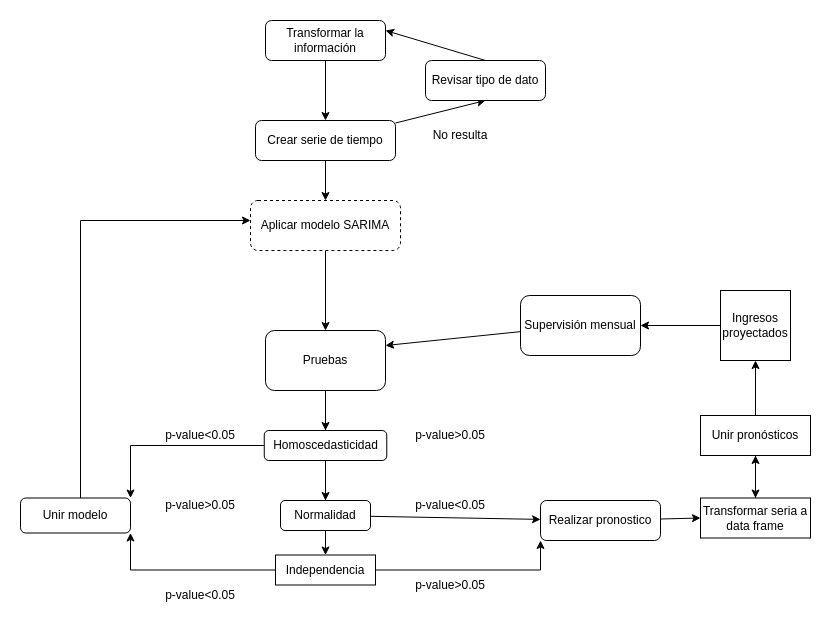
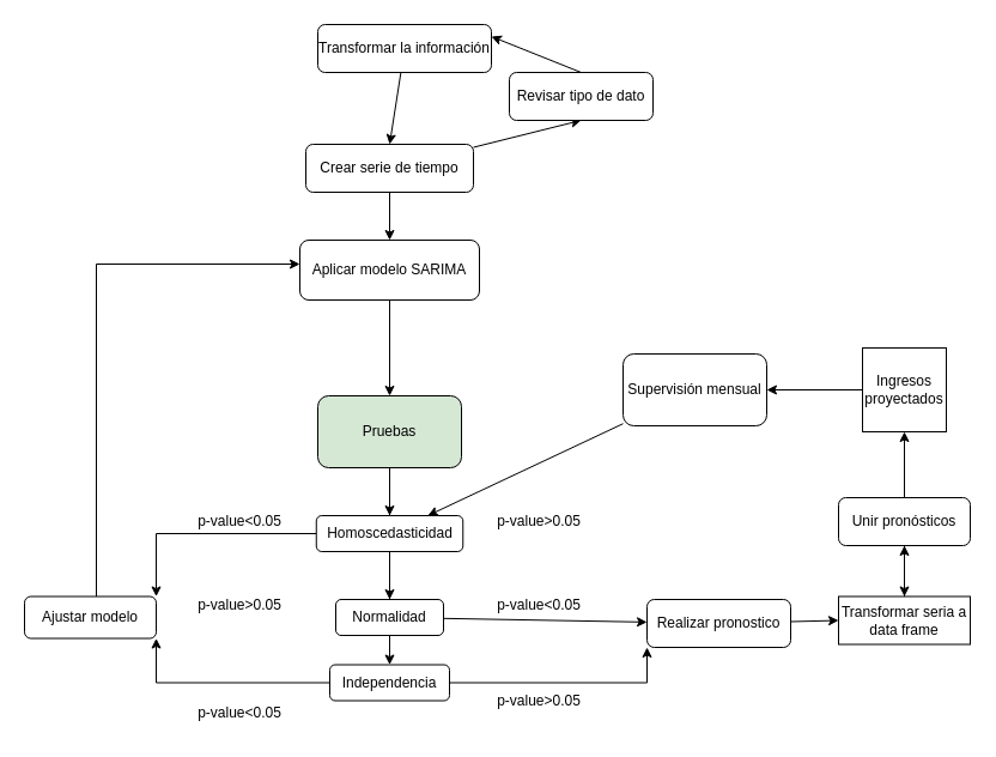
  <mxCell id="0" />
  <mxCell id="1" parent="0" />
  <mxCell id="2" style="edgeStyle=none;rounded=0;orthogonalLoop=1;jettySize=auto;html=1;entryX=0.5;entryY=0;entryDx=0;entryDy=0;" edge="1" parent="1" source="3" target="6"><mxGeometry relative="1" as="geometry" /></mxCell>
- <mxCell id="3" value="Transformar la información" style="rounded=1;whiteSpace=wrap;html=1;fontSize=12;glass=0;strokeWidth=1;shadow=0;" parent="1" vertex="1"><mxGeometry x="265" y="20" width="120" height="40" as="geometry" /></mxCell>
+ <mxCell id="3" value="Transformar la información" style="rounded=1;whiteSpace=wrap;html=1;fontSize=12;glass=0;strokeWidth=1;shadow=0;" parent="1" vertex="1"><mxGeometry x="265" y="20" width="145" height="40" as="geometry" /></mxCell>
  <mxCell id="4" style="edgeStyle=none;rounded=0;orthogonalLoop=1;jettySize=auto;html=1;entryX=0.5;entryY=1;entryDx=0;entryDy=0;" edge="1" parent="1" source="6" target="8"><mxGeometry relative="1" as="geometry" /></mxCell>
  <mxCell id="5" style="edgeStyle=none;rounded=0;orthogonalLoop=1;jettySize=auto;html=1;entryX=0.5;entryY=0;entryDx=0;entryDy=0;" edge="1" parent="1" source="6" target="11"><mxGeometry relative="1" as="geometry" /></mxCell>
  <mxCell id="6" value="Crear serie de tiempo" style="rounded=1;whiteSpace=wrap;html=1;" vertex="1" parent="1"><mxGeometry x="255" y="120" width="140" height="40" as="geometry" /></mxCell>
  <mxCell id="7" style="edgeStyle=none;rounded=0;orthogonalLoop=1;jettySize=auto;html=1;exitX=0.5;exitY=0;exitDx=0;exitDy=0;entryX=1;entryY=0.25;entryDx=0;entryDy=0;" edge="1" parent="1" source="8" target="3"><mxGeometry relative="1" as="geometry" /></mxCell>
  <mxCell id="8" value="Revisar tipo de dato" style="rounded=1;whiteSpace=wrap;html=1;" vertex="1" parent="1"><mxGeometry x="425" y="60" width="120" height="40" as="geometry" /></mxCell>
- <mxCell id="9" value="&lt;div&gt;No resulta&lt;/div&gt;" style="text;html=1;align=center;verticalAlign=middle;whiteSpace=wrap;rounded=0;" vertex="1" parent="1"><mxGeometry x="425" y="120" width="70" height="30" as="geometry" /></mxCell>
  <mxCell id="10" style="edgeStyle=none;rounded=0;orthogonalLoop=1;jettySize=auto;html=1;" edge="1" parent="1" source="11" target="15"><mxGeometry relative="1" as="geometry"><mxPoint x="325" y="420" as="targetPoint" /></mxGeometry></mxCell>
- <mxCell id="11" value="Aplicar modelo SARIMA" style="rounded=1;whiteSpace=wrap;html=1;dashed=1;" vertex="1" parent="1"><mxGeometry x="250" y="200" width="150" height="50" as="geometry" /></mxCell>
+ <mxCell id="11" value="Aplicar modelo SARIMA" style="rounded=1;whiteSpace=wrap;html=1;" vertex="1" parent="1"><mxGeometry x="250" y="200" width="150" height="50" as="geometry" /></mxCell>
  <mxCell id="12" style="edgeStyle=none;rounded=0;orthogonalLoop=1;jettySize=auto;html=1;" edge="1" parent="1" source="15" target="22"><mxGeometry relative="1" as="geometry" /></mxCell>
  <mxCell id="13" style="edgeStyle=none;rounded=0;orthogonalLoop=1;jettySize=auto;html=1;entryX=0.5;entryY=0;entryDx=0;entryDy=0;" edge="1" parent="1" source="15" target="17"><mxGeometry relative="1" as="geometry" /></mxCell>
  <mxCell id="14" style="edgeStyle=none;rounded=0;orthogonalLoop=1;jettySize=auto;html=1;entryX=0.5;entryY=0;entryDx=0;entryDy=0;" edge="1" parent="1" source="15" target="20"><mxGeometry relative="1" as="geometry"><Array as="points" /></mxGeometry></mxCell>
- <mxCell id="15" value="Pruebas" style="rounded=1;whiteSpace=wrap;html=1;" vertex="1" parent="1"><mxGeometry x="265" y="330" width="120" height="60" as="geometry" /></mxCell>
+ <mxCell id="15" value="Pruebas" style="rounded=1;whiteSpace=wrap;html=1;fillColor=#d5e8d4;" vertex="1" parent="1"><mxGeometry x="265" y="330" width="120" height="60" as="geometry" /></mxCell>
  <mxCell id="16" style="edgeStyle=none;rounded=0;orthogonalLoop=1;jettySize=auto;html=1;" edge="1" parent="1" source="17" target="24"><mxGeometry relative="1" as="geometry" /></mxCell>
  <mxCell id="17" value="Normalidad" style="rounded=1;whiteSpace=wrap;html=1;" vertex="1" parent="1"><mxGeometry x="280" y="500" width="90" height="30" as="geometry" /></mxCell>
  <mxCell id="18" style="edgeStyle=orthogonalEdgeStyle;rounded=0;orthogonalLoop=1;jettySize=auto;html=1;exitX=1;exitY=0.5;exitDx=0;exitDy=0;entryX=0;entryY=1;entryDx=0;entryDy=0;" edge="1" parent="1" source="20" target="24"><mxGeometry relative="1" as="geometry" /></mxCell>
  <mxCell id="19" style="edgeStyle=orthogonalEdgeStyle;rounded=0;orthogonalLoop=1;jettySize=auto;html=1;exitX=0;exitY=0.5;exitDx=0;exitDy=0;entryX=1;entryY=1;entryDx=0;entryDy=0;" edge="1" parent="1" source="20" target="32"><mxGeometry relative="1" as="geometry" /></mxCell>
- <mxCell id="20" value="Independencia" style="whiteSpace=wrap;html=1;rounded=0;" vertex="1" parent="1"><mxGeometry x="275" y="554.5" width="100" height="30" as="geometry" /></mxCell>
+ <mxCell id="20" value="Independencia" style="rounded=1;whiteSpace=wrap;html=1;" vertex="1" parent="1"><mxGeometry x="275" y="554.5" width="100" height="30" as="geometry" /></mxCell>
  <mxCell id="21" style="edgeStyle=orthogonalEdgeStyle;rounded=0;orthogonalLoop=1;jettySize=auto;html=1;entryX=1;entryY=0;entryDx=0;entryDy=0;" edge="1" parent="1" source="22" target="32"><mxGeometry relative="1" as="geometry" /></mxCell>
  <mxCell id="22" value="Homoscedasticidad" style="rounded=1;whiteSpace=wrap;html=1;" vertex="1" parent="1"><mxGeometry x="263.75" y="430" width="122.5" height="30" as="geometry" /></mxCell>
  <mxCell id="23" style="rounded=0;orthogonalLoop=1;jettySize=auto;html=1;entryX=0;entryY=0.5;entryDx=0;entryDy=0;" edge="1" parent="1" source="24" target="34"><mxGeometry relative="1" as="geometry" /></mxCell>
  <mxCell id="24" value="Realizar pronostico" style="rounded=1;whiteSpace=wrap;html=1;" vertex="1" parent="1"><mxGeometry x="540" y="500" width="120" height="40" as="geometry" /></mxCell>
  <mxCell id="25" value="p-value&amp;gt;0.05" style="text;html=1;align=center;verticalAlign=middle;whiteSpace=wrap;rounded=0;" vertex="1" parent="1"><mxGeometry x="410" y="420" width="80" height="30" as="geometry" /></mxCell>
  <mxCell id="26" value="p-value&amp;gt;0.05" style="text;html=1;align=center;verticalAlign=middle;whiteSpace=wrap;rounded=0;" vertex="1" parent="1"><mxGeometry x="160" y="490" width="80" height="30" as="geometry" /></mxCell>
  <mxCell id="27" value="p-value&amp;gt;0.05" style="text;html=1;align=center;verticalAlign=middle;whiteSpace=wrap;rounded=0;" vertex="1" parent="1"><mxGeometry x="410" y="570" width="80" height="30" as="geometry" /></mxCell>
  <mxCell id="28" value="p-value&amp;lt;0.05" style="text;html=1;align=center;verticalAlign=middle;whiteSpace=wrap;rounded=0;" vertex="1" parent="1"><mxGeometry x="160" y="580" width="80" height="30" as="geometry" /></mxCell>
  <mxCell id="29" value="p-value&amp;lt;0.05" style="text;html=1;align=center;verticalAlign=middle;whiteSpace=wrap;rounded=0;" vertex="1" parent="1"><mxGeometry x="410" y="490" width="80" height="30" as="geometry" /></mxCell>
  <mxCell id="30" value="p-value&amp;lt;0.05" style="text;html=1;align=center;verticalAlign=middle;whiteSpace=wrap;rounded=0;" vertex="1" parent="1"><mxGeometry x="160" y="420" width="80" height="30" as="geometry" /></mxCell>
  <mxCell id="31" style="edgeStyle=orthogonalEdgeStyle;rounded=0;orthogonalLoop=1;jettySize=auto;html=1;" edge="1" parent="1" source="32" target="11"><mxGeometry relative="1" as="geometry"><Array as="points"><mxPoint x="80" y="220" /></Array></mxGeometry></mxCell>
- <mxCell id="32" value="Unir modelo" style="rounded=1;whiteSpace=wrap;html=1;" vertex="1" parent="1"><mxGeometry x="20" y="497.5" width="110" height="35" as="geometry" /></mxCell>
+ <mxCell id="32" value="Ajustar modelo" style="rounded=1;whiteSpace=wrap;html=1;" vertex="1" parent="1"><mxGeometry x="20" y="497.5" width="110" height="35" as="geometry" /></mxCell>
  <mxCell id="33" style="edgeStyle=orthogonalEdgeStyle;rounded=0;orthogonalLoop=1;jettySize=auto;html=1;entryX=0.5;entryY=1;entryDx=0;entryDy=0;" edge="1" parent="1" source="34" target="37"><mxGeometry relative="1" as="geometry" /></mxCell>
  <mxCell id="34" value="Transformar seria a data frame" style="rounded=0;whiteSpace=wrap;html=1;" vertex="1" parent="1"><mxGeometry x="700" y="497.5" width="110" height="40" as="geometry" /></mxCell>
  <mxCell id="35" value="" style="edgeStyle=orthogonalEdgeStyle;rounded=0;orthogonalLoop=1;jettySize=auto;html=1;" edge="1" parent="1" source="37" target="34"><mxGeometry relative="1" as="geometry" /></mxCell>
  <mxCell id="36" style="edgeStyle=orthogonalEdgeStyle;rounded=0;orthogonalLoop=1;jettySize=auto;html=1;entryX=0.5;entryY=1;entryDx=0;entryDy=0;" edge="1" parent="1" source="37" target="39"><mxGeometry relative="1" as="geometry" /></mxCell>
- <mxCell id="37" value="Unir pronósticos" style="whiteSpace=wrap;html=1;rounded=0;" vertex="1" parent="1"><mxGeometry x="700" y="415" width="110" height="40" as="geometry" /></mxCell>
+ <mxCell id="37" value="Unir pronósticos" style="rounded=1;whiteSpace=wrap;html=1;" vertex="1" parent="1"><mxGeometry x="700" y="415" width="110" height="40" as="geometry" /></mxCell>
  <mxCell id="38" style="edgeStyle=orthogonalEdgeStyle;rounded=0;orthogonalLoop=1;jettySize=auto;html=1;entryX=1;entryY=0.5;entryDx=0;entryDy=0;" edge="1" parent="1" source="39" target="41"><mxGeometry relative="1" as="geometry" /></mxCell>
  <mxCell id="39" value="Ingresos proyectados" style="whiteSpace=wrap;html=1;aspect=fixed;" vertex="1" parent="1"><mxGeometry x="720" y="290" width="70" height="70" as="geometry" /></mxCell>
- <mxCell id="40" style="edgeStyle=none;rounded=0;orthogonalLoop=1;jettySize=auto;html=1;entryX=1;entryY=0.25;entryDx=0;entryDy=0;" edge="1" parent="1" source="41" target="15"><mxGeometry relative="1" as="geometry" /></mxCell>
+ <mxCell id="40" style="edgeStyle=none;rounded=0;orthogonalLoop=1;jettySize=auto;html=1;" edge="1" parent="1" source="41" target="22"><mxGeometry relative="1" as="geometry" /></mxCell>
  <mxCell id="41" value="Supervisión mensual" style="rounded=1;whiteSpace=wrap;html=1;" vertex="1" parent="1"><mxGeometry x="520" y="295" width="120" height="60" as="geometry" /></mxCell>
